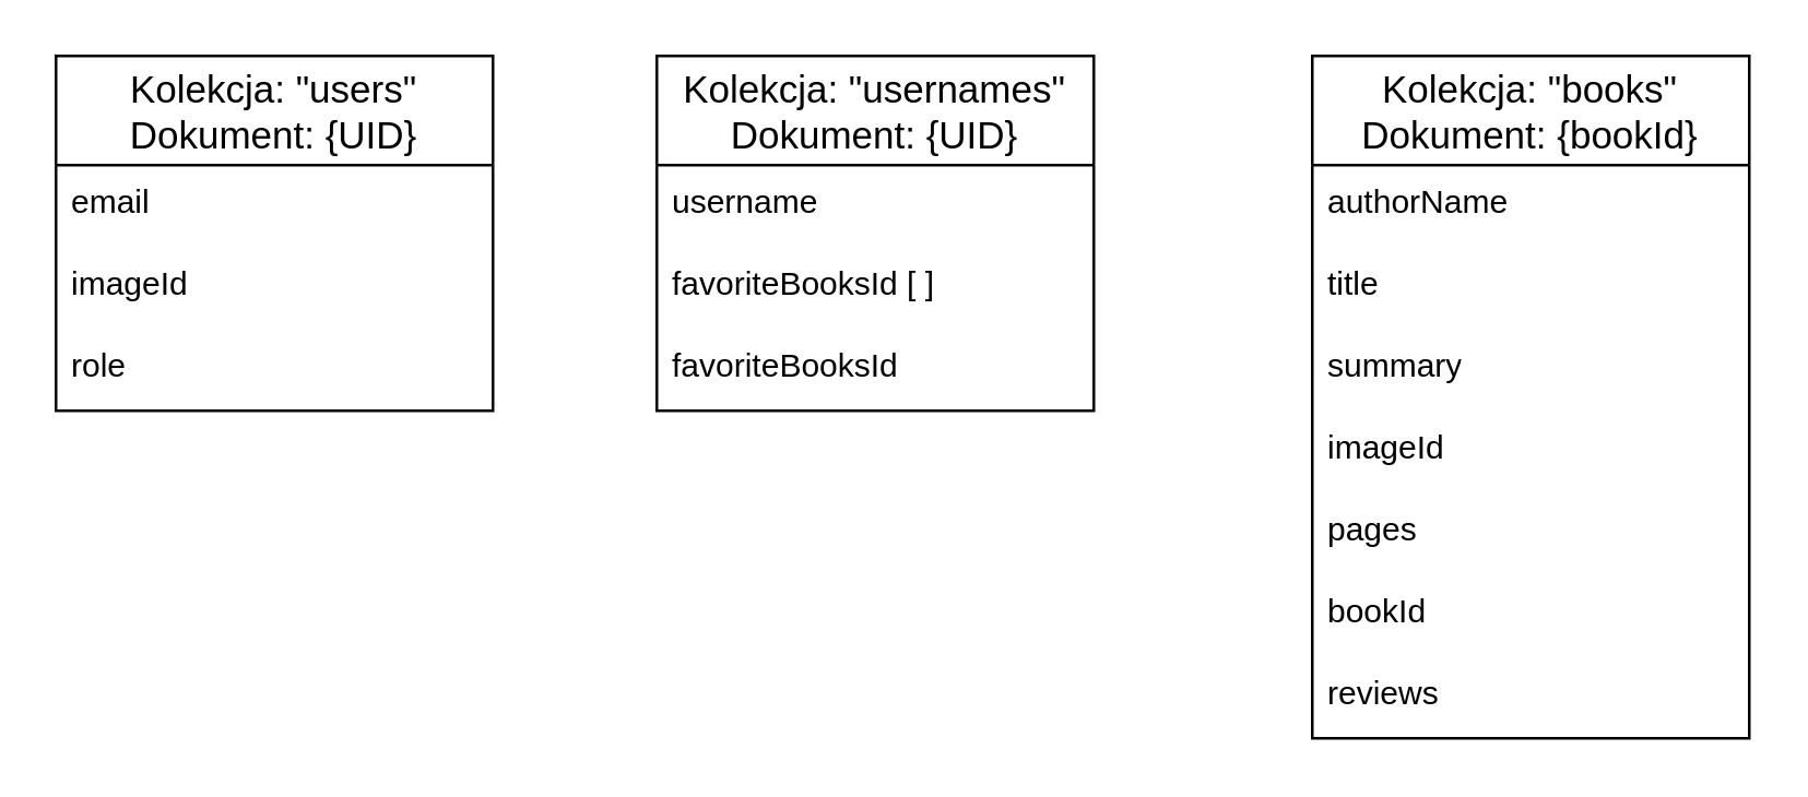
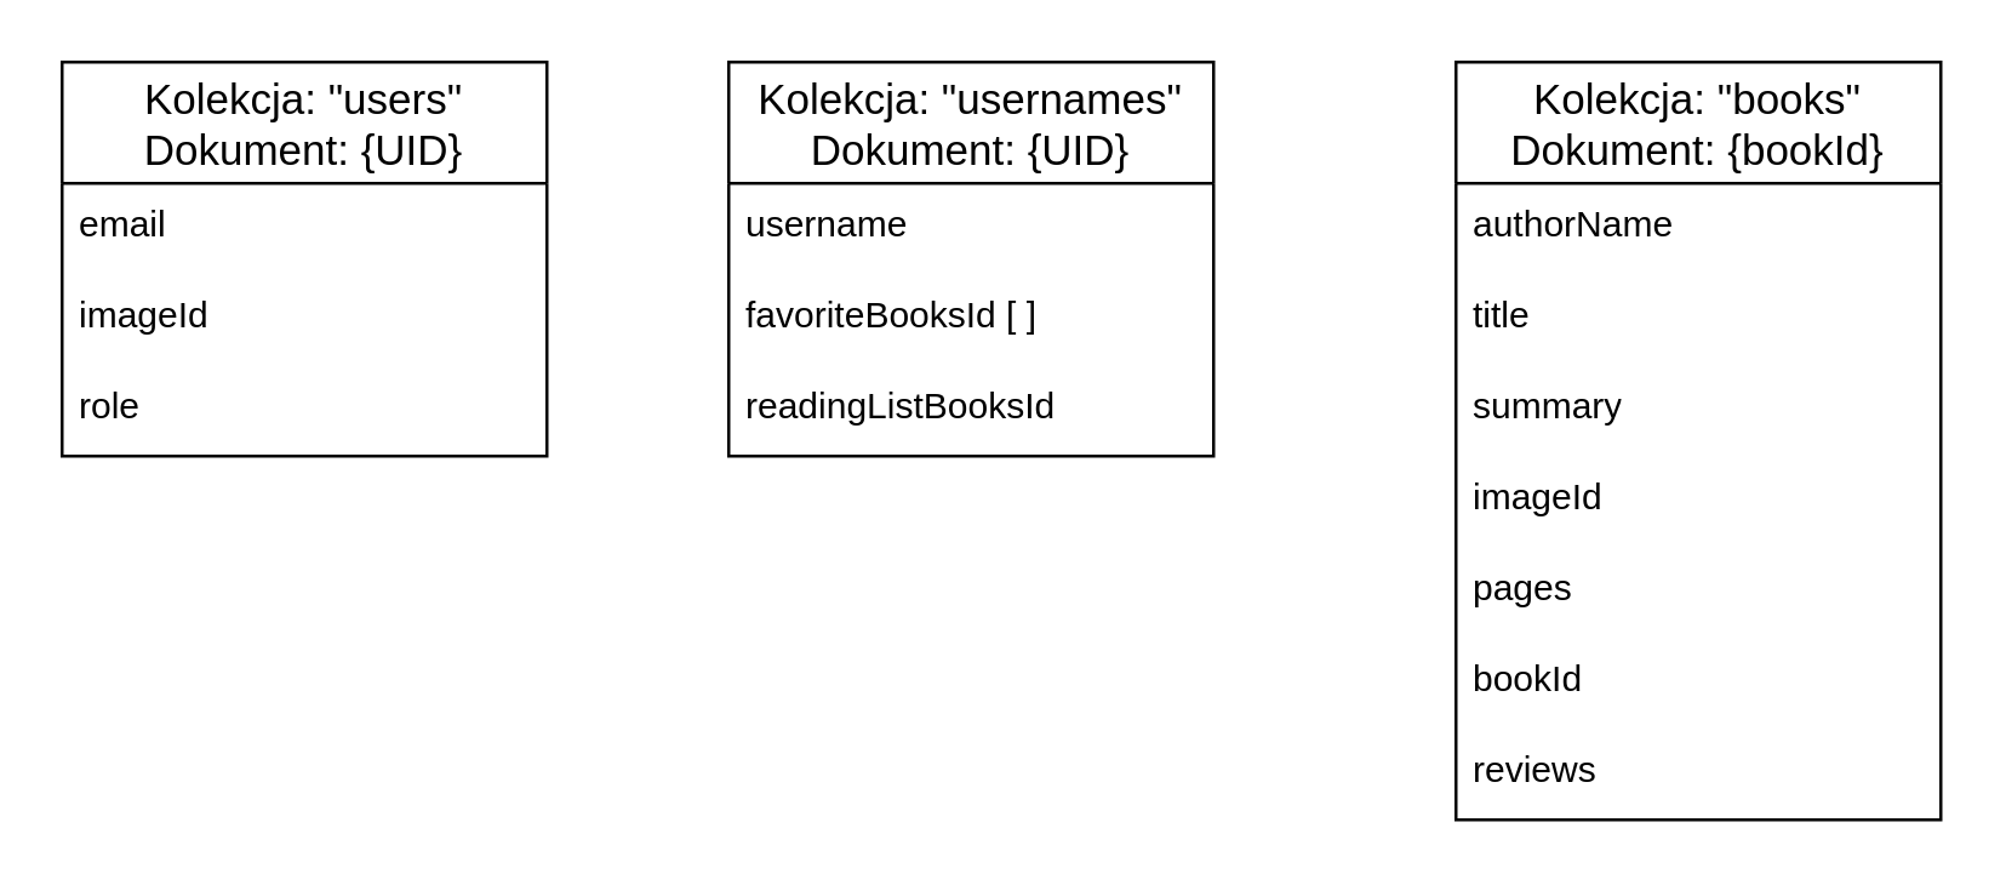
  <mxCell id="0" />
  <mxCell id="1" parent="0" />
  <mxCell id="2" value="Kolekcja: &quot;users&quot;&#10;Dokument: {UID}" style="swimlane;fontStyle=0;childLayout=stackLayout;horizontal=1;startSize=40;horizontalStack=0;resizeParent=1;resizeParentMax=0;resizeLast=0;collapsible=1;marginBottom=0;align=center;fontSize=14;" vertex="1" parent="1"><mxGeometry x="20" y="20" width="160" height="130" as="geometry" /></mxCell>
  <mxCell id="3" value="email" style="text;strokeColor=none;fillColor=none;spacingLeft=4;spacingRight=4;overflow=hidden;rotatable=0;points=[[0,0.5],[1,0.5]];portConstraint=eastwest;fontSize=12;whiteSpace=wrap;html=1;" vertex="1" parent="2"><mxGeometry y="40" width="160" height="30" as="geometry" /></mxCell>
  <mxCell id="4" value="imageId" style="text;strokeColor=none;fillColor=none;spacingLeft=4;spacingRight=4;overflow=hidden;rotatable=0;points=[[0,0.5],[1,0.5]];portConstraint=eastwest;fontSize=12;whiteSpace=wrap;html=1;" vertex="1" parent="2"><mxGeometry y="70" width="160" height="30" as="geometry" /></mxCell>
  <mxCell id="5" value="role" style="text;strokeColor=none;fillColor=none;spacingLeft=4;spacingRight=4;overflow=hidden;rotatable=0;points=[[0,0.5],[1,0.5]];portConstraint=eastwest;fontSize=12;whiteSpace=wrap;html=1;" vertex="1" parent="2"><mxGeometry y="100" width="160" height="30" as="geometry" /></mxCell>
  <mxCell id="6" value="Kolekcja: &quot;usernames&quot;&#10;Dokument: {UID}" style="swimlane;fontStyle=0;childLayout=stackLayout;horizontal=1;startSize=40;horizontalStack=0;resizeParent=1;resizeParentMax=0;resizeLast=0;collapsible=1;marginBottom=0;align=center;fontSize=14;" vertex="1" parent="1"><mxGeometry x="240" y="20" width="160" height="130" as="geometry" /></mxCell>
  <mxCell id="7" value="username" style="text;strokeColor=none;fillColor=none;spacingLeft=4;spacingRight=4;overflow=hidden;rotatable=0;points=[[0,0.5],[1,0.5]];portConstraint=eastwest;fontSize=12;whiteSpace=wrap;html=1;" vertex="1" parent="6"><mxGeometry y="40" width="160" height="30" as="geometry" /></mxCell>
  <mxCell id="8" value="favoriteBooksId [ ]" style="text;strokeColor=none;fillColor=none;spacingLeft=4;spacingRight=4;overflow=hidden;rotatable=0;points=[[0,0.5],[1,0.5]];portConstraint=eastwest;fontSize=12;whiteSpace=wrap;html=1;" vertex="1" parent="6"><mxGeometry y="70" width="160" height="30" as="geometry" /></mxCell>
- <mxCell id="9" value="favoriteBooksId" style="text;strokeColor=none;fillColor=none;spacingLeft=4;spacingRight=4;overflow=hidden;rotatable=0;points=[[0,0.5],[1,0.5]];portConstraint=eastwest;fontSize=12;whiteSpace=wrap;html=1;" vertex="1" parent="6"><mxGeometry y="100" width="160" height="30" as="geometry" /></mxCell>
+ <mxCell id="9" value="readingListBooksId" style="text;strokeColor=none;fillColor=none;spacingLeft=4;spacingRight=4;overflow=hidden;rotatable=0;points=[[0,0.5],[1,0.5]];portConstraint=eastwest;fontSize=12;whiteSpace=wrap;html=1;" vertex="1" parent="6"><mxGeometry y="100" width="160" height="30" as="geometry" /></mxCell>
  <mxCell id="10" value="Kolekcja: &quot;books&quot;&#10;Dokument: {bookId}" style="swimlane;fontStyle=0;childLayout=stackLayout;horizontal=1;startSize=40;horizontalStack=0;resizeParent=1;resizeParentMax=0;resizeLast=0;collapsible=1;marginBottom=0;align=center;fontSize=14;" vertex="1" parent="1"><mxGeometry x="480" y="20" width="160" height="250" as="geometry"><mxRectangle x="570" y="210" width="150" height="30" as="alternateBounds" /></mxGeometry></mxCell>
  <mxCell id="11" value="authorName" style="text;strokeColor=none;fillColor=none;spacingLeft=4;spacingRight=4;overflow=hidden;rotatable=0;points=[[0,0.5],[1,0.5]];portConstraint=eastwest;fontSize=12;whiteSpace=wrap;html=1;" vertex="1" parent="10"><mxGeometry y="40" width="160" height="30" as="geometry" /></mxCell>
  <mxCell id="12" value="title" style="text;strokeColor=none;fillColor=none;spacingLeft=4;spacingRight=4;overflow=hidden;rotatable=0;points=[[0,0.5],[1,0.5]];portConstraint=eastwest;fontSize=12;whiteSpace=wrap;html=1;" vertex="1" parent="10"><mxGeometry y="70" width="160" height="30" as="geometry" /></mxCell>
  <mxCell id="13" value="summary" style="text;strokeColor=none;fillColor=none;spacingLeft=4;spacingRight=4;overflow=hidden;rotatable=0;points=[[0,0.5],[1,0.5]];portConstraint=eastwest;fontSize=12;whiteSpace=wrap;html=1;" vertex="1" parent="10"><mxGeometry y="100" width="160" height="30" as="geometry" /></mxCell>
  <mxCell id="14" value="imageId" style="text;strokeColor=none;fillColor=none;spacingLeft=4;spacingRight=4;overflow=hidden;rotatable=0;points=[[0,0.5],[1,0.5]];portConstraint=eastwest;fontSize=12;whiteSpace=wrap;html=1;" vertex="1" parent="10"><mxGeometry y="130" width="160" height="30" as="geometry" /></mxCell>
  <mxCell id="15" value="pages" style="text;strokeColor=none;fillColor=none;spacingLeft=4;spacingRight=4;overflow=hidden;rotatable=0;points=[[0,0.5],[1,0.5]];portConstraint=eastwest;fontSize=12;whiteSpace=wrap;html=1;" vertex="1" parent="10"><mxGeometry y="160" width="160" height="30" as="geometry" /></mxCell>
  <mxCell id="16" value="bookId" style="text;strokeColor=none;fillColor=none;spacingLeft=4;spacingRight=4;overflow=hidden;rotatable=0;points=[[0,0.5],[1,0.5]];portConstraint=eastwest;fontSize=12;whiteSpace=wrap;html=1;" vertex="1" parent="10"><mxGeometry y="190" width="160" height="30" as="geometry" /></mxCell>
  <mxCell id="17" value="reviews" style="text;strokeColor=none;fillColor=none;spacingLeft=4;spacingRight=4;overflow=hidden;rotatable=0;points=[[0,0.5],[1,0.5]];portConstraint=eastwest;fontSize=12;whiteSpace=wrap;html=1;" vertex="1" parent="10"><mxGeometry y="220" width="160" height="30" as="geometry" /></mxCell>
